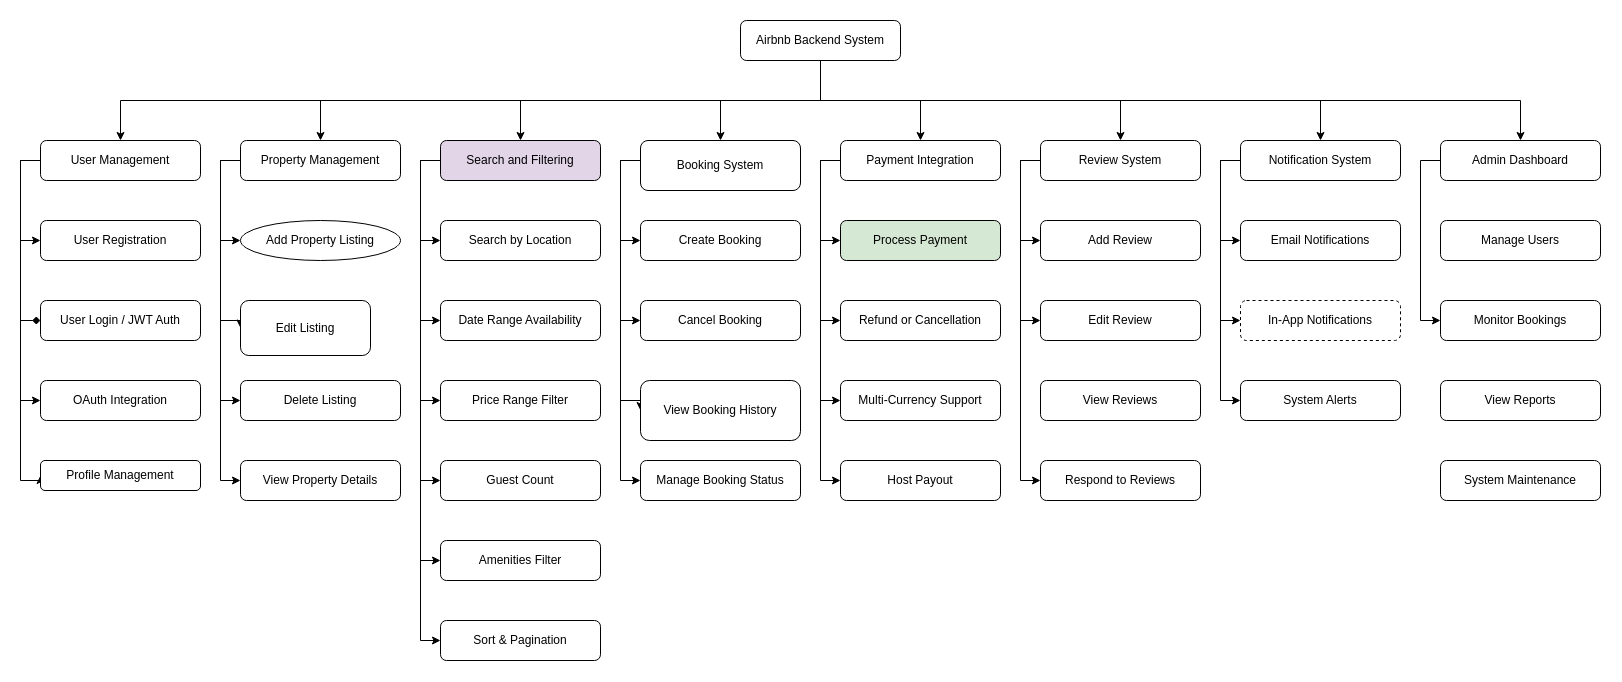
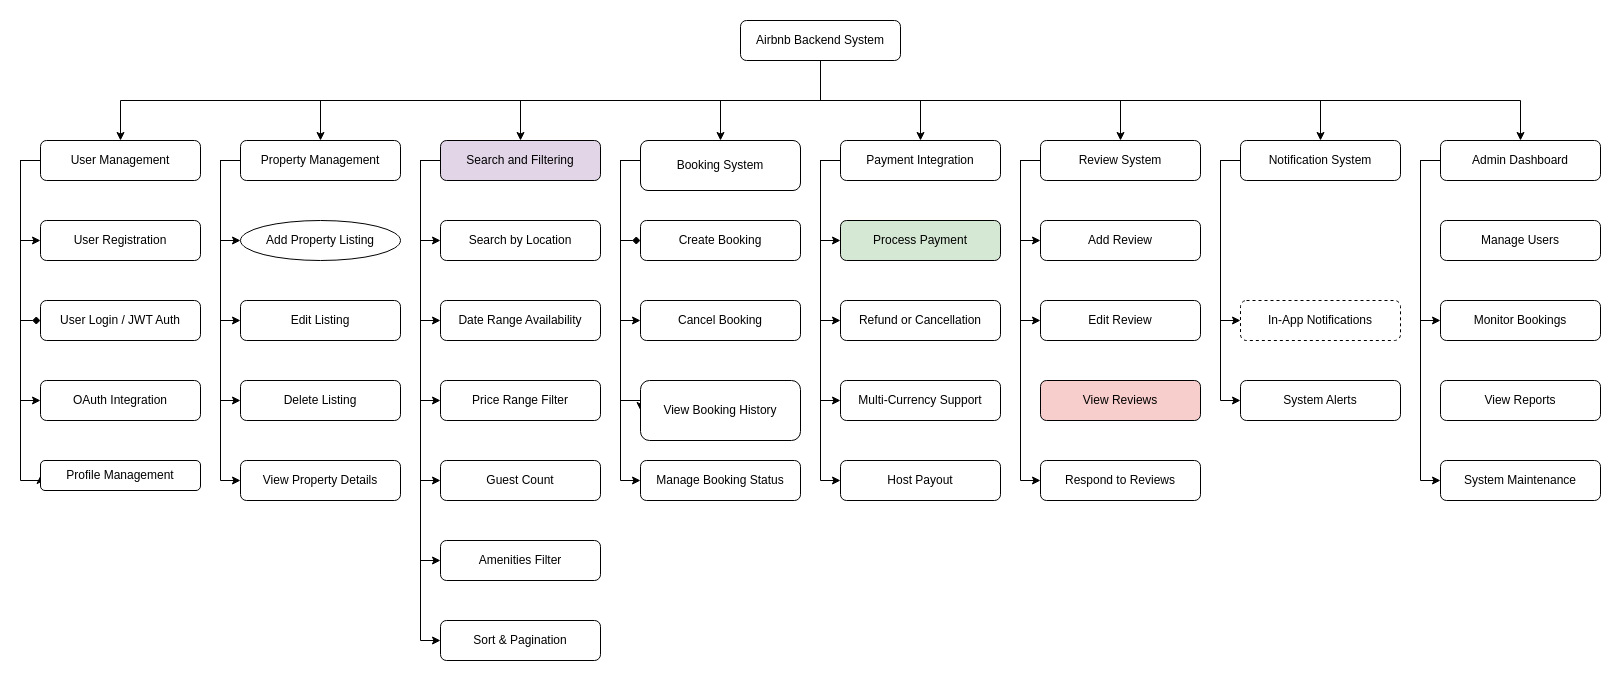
  <mxCell id="0" />
  <mxCell id="1" parent="0" />
  <mxCell id="2" style="edgeStyle=orthogonalEdgeStyle;rounded=0;orthogonalLoop=1;jettySize=auto;html=1;exitX=0;exitY=0.5;exitDx=0;exitDy=0;entryX=0;entryY=0.5;entryDx=0;entryDy=0;" edge="1" parent="1" source="6" target="49"><mxGeometry relative="1" as="geometry" /></mxCell>
  <mxCell id="3" style="edgeStyle=orthogonalEdgeStyle;rounded=0;orthogonalLoop=1;jettySize=auto;html=1;entryX=0;entryY=0.5;entryDx=0;entryDy=0;endArrow=diamond;" edge="1" parent="1" source="6" target="50"><mxGeometry relative="1" as="geometry"><Array as="points"><mxPoint x="20" y="160" /><mxPoint x="20" y="320" /></Array></mxGeometry></mxCell>
  <mxCell id="4" style="edgeStyle=orthogonalEdgeStyle;rounded=0;orthogonalLoop=1;jettySize=auto;html=1;entryX=0;entryY=0.5;entryDx=0;entryDy=0;" edge="1" parent="1" source="6" target="51"><mxGeometry relative="1" as="geometry"><Array as="points"><mxPoint x="20" y="160" /><mxPoint x="20" y="400" /></Array></mxGeometry></mxCell>
  <mxCell id="5" style="edgeStyle=orthogonalEdgeStyle;rounded=0;orthogonalLoop=1;jettySize=auto;html=1;entryX=0;entryY=0.5;entryDx=0;entryDy=0;" edge="1" parent="1" source="6" target="52"><mxGeometry relative="1" as="geometry"><Array as="points"><mxPoint x="20" y="160" /><mxPoint x="20" y="480" /></Array></mxGeometry></mxCell>
  <mxCell id="6" value="User Management" style="rounded=1;whiteSpace=wrap;html=1;" vertex="1" parent="1"><mxGeometry x="40" y="140" width="160" height="40" as="geometry" /></mxCell>
  <mxCell id="7" style="edgeStyle=orthogonalEdgeStyle;rounded=0;orthogonalLoop=1;jettySize=auto;html=1;entryX=0;entryY=0.5;entryDx=0;entryDy=0;" edge="1" parent="1" source="11" target="56"><mxGeometry relative="1" as="geometry"><Array as="points"><mxPoint x="220" y="160" /><mxPoint x="220" y="240" /></Array></mxGeometry></mxCell>
  <mxCell id="8" style="edgeStyle=orthogonalEdgeStyle;rounded=0;orthogonalLoop=1;jettySize=auto;html=1;entryX=0;entryY=0.5;entryDx=0;entryDy=0;" edge="1" parent="1" source="11" target="55"><mxGeometry relative="1" as="geometry"><Array as="points"><mxPoint x="220" y="160" /><mxPoint x="220" y="320" /></Array></mxGeometry></mxCell>
  <mxCell id="9" style="edgeStyle=orthogonalEdgeStyle;rounded=0;orthogonalLoop=1;jettySize=auto;html=1;entryX=0;entryY=0.5;entryDx=0;entryDy=0;" edge="1" parent="1" source="11" target="54"><mxGeometry relative="1" as="geometry"><Array as="points"><mxPoint x="220" y="160" /><mxPoint x="220" y="400" /></Array></mxGeometry></mxCell>
  <mxCell id="10" style="edgeStyle=orthogonalEdgeStyle;rounded=0;orthogonalLoop=1;jettySize=auto;html=1;entryX=0;entryY=0.5;entryDx=0;entryDy=0;" edge="1" parent="1" source="11" target="53"><mxGeometry relative="1" as="geometry"><Array as="points"><mxPoint x="220" y="160" /><mxPoint x="220" y="480" /></Array></mxGeometry></mxCell>
  <mxCell id="11" value="Property Management" style="rounded=1;whiteSpace=wrap;html=1;" vertex="1" parent="1"><mxGeometry x="240" y="140" width="160" height="40" as="geometry" /></mxCell>
  <mxCell id="12" style="edgeStyle=orthogonalEdgeStyle;rounded=0;orthogonalLoop=1;jettySize=auto;html=1;entryX=0;entryY=0.5;entryDx=0;entryDy=0;" edge="1" parent="1" source="18" target="62"><mxGeometry relative="1" as="geometry"><Array as="points"><mxPoint x="420" y="160" /><mxPoint x="420" y="240" /></Array></mxGeometry></mxCell>
  <mxCell id="13" style="edgeStyle=orthogonalEdgeStyle;rounded=0;orthogonalLoop=1;jettySize=auto;html=1;entryX=0;entryY=0.5;entryDx=0;entryDy=0;" edge="1" parent="1" source="18" target="61"><mxGeometry relative="1" as="geometry"><Array as="points"><mxPoint x="420" y="160" /><mxPoint x="420" y="320" /></Array></mxGeometry></mxCell>
  <mxCell id="14" style="edgeStyle=orthogonalEdgeStyle;rounded=0;orthogonalLoop=1;jettySize=auto;html=1;entryX=0;entryY=0.5;entryDx=0;entryDy=0;" edge="1" parent="1" source="18" target="60"><mxGeometry relative="1" as="geometry"><Array as="points"><mxPoint x="420" y="160" /><mxPoint x="420" y="400" /></Array></mxGeometry></mxCell>
  <mxCell id="15" style="edgeStyle=orthogonalEdgeStyle;rounded=0;orthogonalLoop=1;jettySize=auto;html=1;entryX=0;entryY=0.5;entryDx=0;entryDy=0;" edge="1" parent="1" source="18" target="59"><mxGeometry relative="1" as="geometry"><Array as="points"><mxPoint x="420" y="160" /><mxPoint x="420" y="480" /></Array></mxGeometry></mxCell>
  <mxCell id="16" style="edgeStyle=orthogonalEdgeStyle;rounded=0;orthogonalLoop=1;jettySize=auto;html=1;entryX=0;entryY=0.5;entryDx=0;entryDy=0;" edge="1" parent="1" source="18" target="57"><mxGeometry relative="1" as="geometry"><Array as="points"><mxPoint x="420" y="160" /><mxPoint x="420" y="560" /></Array></mxGeometry></mxCell>
  <mxCell id="17" style="edgeStyle=orthogonalEdgeStyle;rounded=0;orthogonalLoop=1;jettySize=auto;html=1;entryX=0;entryY=0.5;entryDx=0;entryDy=0;" edge="1" parent="1" source="18" target="58"><mxGeometry relative="1" as="geometry"><Array as="points"><mxPoint x="420" y="160" /><mxPoint x="420" y="640" /></Array></mxGeometry></mxCell>
  <mxCell id="18" value="Search and Filtering" style="rounded=1;whiteSpace=wrap;html=1;fillColor=#e1d5e7;" vertex="1" parent="1"><mxGeometry x="440" y="140" width="160" height="40" as="geometry" /></mxCell>
- <mxCell id="19" style="edgeStyle=orthogonalEdgeStyle;rounded=0;orthogonalLoop=1;jettySize=auto;html=1;entryX=0;entryY=0.5;entryDx=0;entryDy=0;" edge="1" parent="1" source="23" target="66"><mxGeometry relative="1" as="geometry"><Array as="points"><mxPoint x="620" y="160" /><mxPoint x="620" y="240" /></Array></mxGeometry></mxCell>
+ <mxCell id="19" style="edgeStyle=orthogonalEdgeStyle;rounded=0;orthogonalLoop=1;jettySize=auto;html=1;entryX=0;entryY=0.5;entryDx=0;entryDy=0;endArrow=diamond;" edge="1" parent="1" source="23" target="66"><mxGeometry relative="1" as="geometry"><Array as="points"><mxPoint x="620" y="160" /><mxPoint x="620" y="240" /></Array></mxGeometry></mxCell>
  <mxCell id="20" style="edgeStyle=orthogonalEdgeStyle;rounded=0;orthogonalLoop=1;jettySize=auto;html=1;entryX=0;entryY=0.5;entryDx=0;entryDy=0;" edge="1" parent="1" source="23" target="65"><mxGeometry relative="1" as="geometry"><Array as="points"><mxPoint x="620" y="160" /><mxPoint x="620" y="320" /></Array></mxGeometry></mxCell>
  <mxCell id="21" style="edgeStyle=orthogonalEdgeStyle;rounded=0;orthogonalLoop=1;jettySize=auto;html=1;entryX=0;entryY=0.5;entryDx=0;entryDy=0;" edge="1" parent="1" source="23" target="64"><mxGeometry relative="1" as="geometry"><Array as="points"><mxPoint x="620" y="160" /><mxPoint x="620" y="400" /></Array></mxGeometry></mxCell>
  <mxCell id="22" style="edgeStyle=orthogonalEdgeStyle;rounded=0;orthogonalLoop=1;jettySize=auto;html=1;entryX=0;entryY=0.5;entryDx=0;entryDy=0;" edge="1" parent="1" source="23" target="63"><mxGeometry relative="1" as="geometry"><Array as="points"><mxPoint x="620" y="160" /><mxPoint x="620" y="480" /></Array></mxGeometry></mxCell>
  <mxCell id="23" value="Booking System" style="rounded=1;whiteSpace=wrap;html=1;" vertex="1" parent="1"><mxGeometry x="640" y="140" width="160" height="50" as="geometry" /></mxCell>
  <mxCell id="24" style="edgeStyle=orthogonalEdgeStyle;rounded=0;orthogonalLoop=1;jettySize=auto;html=1;entryX=0;entryY=0.5;entryDx=0;entryDy=0;" edge="1" parent="1" source="26" target="79"><mxGeometry relative="1" as="geometry"><Array as="points"><mxPoint x="1420" y="160" /><mxPoint x="1420" y="320" /></Array></mxGeometry></mxCell>
+ <mxCell id="25" style="edgeStyle=orthogonalEdgeStyle;rounded=0;orthogonalLoop=1;jettySize=auto;html=1;entryX=0;entryY=0.5;entryDx=0;entryDy=0;" edge="1" parent="1" source="26" target="77"><mxGeometry relative="1" as="geometry"><Array as="points"><mxPoint x="1420" y="160" /><mxPoint x="1420" y="480" /></Array></mxGeometry></mxCell>
  <mxCell id="26" value="Admin Dashboard" style="rounded=1;whiteSpace=wrap;html=1;" vertex="1" parent="1"><mxGeometry x="1440" y="140" width="160" height="40" as="geometry" /></mxCell>
- <mxCell id="27" style="edgeStyle=orthogonalEdgeStyle;rounded=0;orthogonalLoop=1;jettySize=auto;html=1;entryX=0;entryY=0.5;entryDx=0;entryDy=0;" edge="1" parent="1" source="30" target="76"><mxGeometry relative="1" as="geometry"><Array as="points"><mxPoint x="1220" y="160" /><mxPoint x="1220" y="240" /></Array></mxGeometry></mxCell>
  <mxCell id="28" style="edgeStyle=orthogonalEdgeStyle;rounded=0;orthogonalLoop=1;jettySize=auto;html=1;entryX=0;entryY=0.5;entryDx=0;entryDy=0;" edge="1" parent="1" source="30" target="75"><mxGeometry relative="1" as="geometry"><Array as="points"><mxPoint x="1220" y="160" /><mxPoint x="1220" y="320" /></Array></mxGeometry></mxCell>
  <mxCell id="29" style="edgeStyle=orthogonalEdgeStyle;rounded=0;orthogonalLoop=1;jettySize=auto;html=1;entryX=0;entryY=0.5;entryDx=0;entryDy=0;" edge="1" parent="1" source="30" target="74"><mxGeometry relative="1" as="geometry"><Array as="points"><mxPoint x="1220" y="160" /><mxPoint x="1220" y="400" /></Array></mxGeometry></mxCell>
  <mxCell id="30" value="Notification System" style="rounded=1;whiteSpace=wrap;html=1;" vertex="1" parent="1"><mxGeometry x="1240" y="140" width="160" height="40" as="geometry" /></mxCell>
  <mxCell id="31" style="edgeStyle=orthogonalEdgeStyle;rounded=0;orthogonalLoop=1;jettySize=auto;html=1;entryX=0;entryY=0.5;entryDx=0;entryDy=0;" edge="1" parent="1" source="34" target="73"><mxGeometry relative="1" as="geometry"><Array as="points"><mxPoint x="1020" y="160" /><mxPoint x="1020" y="240" /></Array></mxGeometry></mxCell>
  <mxCell id="32" style="edgeStyle=orthogonalEdgeStyle;rounded=0;orthogonalLoop=1;jettySize=auto;html=1;entryX=0;entryY=0.5;entryDx=0;entryDy=0;" edge="1" parent="1" source="34" target="72"><mxGeometry relative="1" as="geometry"><Array as="points"><mxPoint x="1020" y="160" /><mxPoint x="1020" y="320" /></Array></mxGeometry></mxCell>
  <mxCell id="33" style="edgeStyle=orthogonalEdgeStyle;rounded=0;orthogonalLoop=1;jettySize=auto;html=1;entryX=0;entryY=0.5;entryDx=0;entryDy=0;" edge="1" parent="1" source="34" target="81"><mxGeometry relative="1" as="geometry"><Array as="points"><mxPoint x="1020" y="160" /><mxPoint x="1020" y="480" /></Array></mxGeometry></mxCell>
  <mxCell id="34" value="Review System" style="rounded=1;whiteSpace=wrap;html=1;" vertex="1" parent="1"><mxGeometry x="1040" y="140" width="160" height="40" as="geometry" /></mxCell>
  <mxCell id="35" style="edgeStyle=orthogonalEdgeStyle;rounded=0;orthogonalLoop=1;jettySize=auto;html=1;entryX=0;entryY=0.5;entryDx=0;entryDy=0;" edge="1" parent="1" source="39" target="70"><mxGeometry relative="1" as="geometry"><Array as="points"><mxPoint x="820" y="160" /><mxPoint x="820" y="240" /></Array></mxGeometry></mxCell>
  <mxCell id="36" style="edgeStyle=orthogonalEdgeStyle;rounded=0;orthogonalLoop=1;jettySize=auto;html=1;entryX=0;entryY=0.5;entryDx=0;entryDy=0;" edge="1" parent="1" source="39" target="69"><mxGeometry relative="1" as="geometry"><Array as="points"><mxPoint x="820" y="160" /><mxPoint x="820" y="320" /></Array></mxGeometry></mxCell>
  <mxCell id="37" style="edgeStyle=orthogonalEdgeStyle;rounded=0;orthogonalLoop=1;jettySize=auto;html=1;entryX=0;entryY=0.5;entryDx=0;entryDy=0;" edge="1" parent="1" source="39" target="68"><mxGeometry relative="1" as="geometry"><Array as="points"><mxPoint x="820" y="160" /><mxPoint x="820" y="400" /></Array></mxGeometry></mxCell>
  <mxCell id="38" style="edgeStyle=orthogonalEdgeStyle;rounded=0;orthogonalLoop=1;jettySize=auto;html=1;entryX=0;entryY=0.5;entryDx=0;entryDy=0;" edge="1" parent="1" source="39" target="67"><mxGeometry relative="1" as="geometry"><Array as="points"><mxPoint x="820" y="160" /><mxPoint x="820" y="480" /></Array></mxGeometry></mxCell>
  <mxCell id="39" value="Payment Integration" style="rounded=1;whiteSpace=wrap;html=1;" vertex="1" parent="1"><mxGeometry x="840" y="140" width="160" height="40" as="geometry" /></mxCell>
  <mxCell id="40" style="edgeStyle=orthogonalEdgeStyle;rounded=0;orthogonalLoop=1;jettySize=auto;html=1;" edge="1" parent="1" source="48" target="6"><mxGeometry relative="1" as="geometry"><Array as="points"><mxPoint x="820" y="100" /><mxPoint x="120" y="100" /></Array></mxGeometry></mxCell>
  <mxCell id="41" style="edgeStyle=orthogonalEdgeStyle;rounded=0;orthogonalLoop=1;jettySize=auto;html=1;" edge="1" parent="1" source="48" target="11"><mxGeometry relative="1" as="geometry"><Array as="points"><mxPoint x="820" y="100" /><mxPoint x="320" y="100" /></Array></mxGeometry></mxCell>
  <mxCell id="42" style="edgeStyle=orthogonalEdgeStyle;rounded=0;orthogonalLoop=1;jettySize=auto;html=1;" edge="1" parent="1" source="48" target="18"><mxGeometry relative="1" as="geometry"><Array as="points"><mxPoint x="820" y="100" /><mxPoint x="520" y="100" /></Array></mxGeometry></mxCell>
  <mxCell id="43" style="edgeStyle=orthogonalEdgeStyle;rounded=0;orthogonalLoop=1;jettySize=auto;html=1;entryX=0.5;entryY=0;entryDx=0;entryDy=0;" edge="1" parent="1" source="48" target="23"><mxGeometry relative="1" as="geometry"><Array as="points"><mxPoint x="820" y="100" /><mxPoint x="720" y="100" /></Array></mxGeometry></mxCell>
  <mxCell id="44" style="edgeStyle=orthogonalEdgeStyle;rounded=0;orthogonalLoop=1;jettySize=auto;html=1;" edge="1" parent="1" source="48" target="26"><mxGeometry relative="1" as="geometry"><Array as="points"><mxPoint x="820" y="100" /><mxPoint x="1520" y="100" /></Array></mxGeometry></mxCell>
  <mxCell id="45" style="edgeStyle=orthogonalEdgeStyle;rounded=0;orthogonalLoop=1;jettySize=auto;html=1;" edge="1" parent="1" source="48" target="30"><mxGeometry relative="1" as="geometry"><Array as="points"><mxPoint x="820" y="100" /><mxPoint x="1320" y="100" /></Array></mxGeometry></mxCell>
  <mxCell id="46" style="edgeStyle=orthogonalEdgeStyle;rounded=0;orthogonalLoop=1;jettySize=auto;html=1;" edge="1" parent="1" source="48" target="34"><mxGeometry relative="1" as="geometry"><Array as="points"><mxPoint x="820" y="100" /><mxPoint x="1120" y="100" /></Array></mxGeometry></mxCell>
  <mxCell id="47" style="edgeStyle=orthogonalEdgeStyle;rounded=0;orthogonalLoop=1;jettySize=auto;html=1;entryX=0.5;entryY=0;entryDx=0;entryDy=0;" edge="1" parent="1" source="48" target="39"><mxGeometry relative="1" as="geometry" /></mxCell>
  <mxCell id="48" value="Airbnb Backend System" style="rounded=1;whiteSpace=wrap;html=1;" vertex="1" parent="1"><mxGeometry x="740" y="20" width="160" height="40" as="geometry" /></mxCell>
  <mxCell id="49" value="User Registration" style="rounded=1;whiteSpace=wrap;html=1;" vertex="1" parent="1"><mxGeometry x="40" y="220" width="160" height="40" as="geometry" /></mxCell>
  <mxCell id="50" value="User Login / JWT Auth" style="rounded=1;whiteSpace=wrap;html=1;" vertex="1" parent="1"><mxGeometry x="40" y="300" width="160" height="40" as="geometry" /></mxCell>
  <mxCell id="51" value="OAuth Integration" style="rounded=1;whiteSpace=wrap;html=1;" vertex="1" parent="1"><mxGeometry x="40" y="380" width="160" height="40" as="geometry" /></mxCell>
  <mxCell id="52" value="Profile Management" style="rounded=1;whiteSpace=wrap;html=1;" vertex="1" parent="1"><mxGeometry x="40" y="460" width="160" height="30" as="geometry" /></mxCell>
  <mxCell id="53" value="View Property Details" style="rounded=1;whiteSpace=wrap;html=1;" vertex="1" parent="1"><mxGeometry x="240" y="460" width="160" height="40" as="geometry" /></mxCell>
  <mxCell id="54" value="Delete Listing" style="rounded=1;whiteSpace=wrap;html=1;" vertex="1" parent="1"><mxGeometry x="240" y="380" width="160" height="40" as="geometry" /></mxCell>
- <mxCell id="55" value="Edit Listing" style="rounded=1;whiteSpace=wrap;html=1;" vertex="1" parent="1"><mxGeometry x="240" y="300" width="130" height="55" as="geometry" /></mxCell>
+ <mxCell id="55" value="Edit Listing" style="rounded=1;whiteSpace=wrap;html=1;" vertex="1" parent="1"><mxGeometry x="240" y="300" width="160" height="40" as="geometry" /></mxCell>
  <mxCell id="56" value="Add Property Listing" style="ellipse;whiteSpace=wrap;html=1;" vertex="1" parent="1"><mxGeometry x="240" y="220" width="160" height="40" as="geometry" /></mxCell>
  <mxCell id="57" value="Amenities Filter" style="rounded=1;whiteSpace=wrap;html=1;" vertex="1" parent="1"><mxGeometry x="440" y="540" width="160" height="40" as="geometry" /></mxCell>
  <mxCell id="58" value="Sort &amp;amp; Pagination" style="rounded=1;whiteSpace=wrap;html=1;" vertex="1" parent="1"><mxGeometry x="440" y="620" width="160" height="40" as="geometry" /></mxCell>
  <mxCell id="59" value="Guest Count" style="rounded=1;whiteSpace=wrap;html=1;" vertex="1" parent="1"><mxGeometry x="440" y="460" width="160" height="40" as="geometry" /></mxCell>
  <mxCell id="60" value="Price Range Filter" style="rounded=1;whiteSpace=wrap;html=1;" vertex="1" parent="1"><mxGeometry x="440" y="380" width="160" height="40" as="geometry" /></mxCell>
  <mxCell id="61" value="Date Range Availability" style="rounded=1;whiteSpace=wrap;html=1;" vertex="1" parent="1"><mxGeometry x="440" y="300" width="160" height="40" as="geometry" /></mxCell>
  <mxCell id="62" value="Search by Location" style="rounded=1;whiteSpace=wrap;html=1;" vertex="1" parent="1"><mxGeometry x="440" y="220" width="160" height="40" as="geometry" /></mxCell>
  <mxCell id="63" value="Manage Booking Status" style="rounded=1;whiteSpace=wrap;html=1;" vertex="1" parent="1"><mxGeometry x="640" y="460" width="160" height="40" as="geometry" /></mxCell>
  <mxCell id="64" value="View Booking History" style="rounded=1;whiteSpace=wrap;html=1;" vertex="1" parent="1"><mxGeometry x="640" y="380" width="160" height="60" as="geometry" /></mxCell>
  <mxCell id="65" value="Cancel Booking" style="rounded=1;whiteSpace=wrap;html=1;" vertex="1" parent="1"><mxGeometry x="640" y="300" width="160" height="40" as="geometry" /></mxCell>
  <mxCell id="66" value="Create Booking" style="rounded=1;whiteSpace=wrap;html=1;" vertex="1" parent="1"><mxGeometry x="640" y="220" width="160" height="40" as="geometry" /></mxCell>
  <mxCell id="67" value="Host Payout" style="rounded=1;whiteSpace=wrap;html=1;" vertex="1" parent="1"><mxGeometry x="840" y="460" width="160" height="40" as="geometry" /></mxCell>
  <mxCell id="68" value="Multi-Currency Support" style="rounded=1;whiteSpace=wrap;html=1;" vertex="1" parent="1"><mxGeometry x="840" y="380" width="160" height="40" as="geometry" /></mxCell>
  <mxCell id="69" value="Refund or Cancellation" style="rounded=1;whiteSpace=wrap;html=1;" vertex="1" parent="1"><mxGeometry x="840" y="300" width="160" height="40" as="geometry" /></mxCell>
  <mxCell id="70" value="Process Payment" style="rounded=1;whiteSpace=wrap;html=1;fillColor=#d5e8d4;" vertex="1" parent="1"><mxGeometry x="840" y="220" width="160" height="40" as="geometry" /></mxCell>
- <mxCell id="71" value="View Reviews" style="rounded=1;whiteSpace=wrap;html=1;" vertex="1" parent="1"><mxGeometry x="1040" y="380" width="160" height="40" as="geometry" /></mxCell>
+ <mxCell id="71" value="View Reviews" style="rounded=1;whiteSpace=wrap;html=1;fillColor=#f8cecc;" vertex="1" parent="1"><mxGeometry x="1040" y="380" width="160" height="40" as="geometry" /></mxCell>
  <mxCell id="72" value="Edit Review" style="rounded=1;whiteSpace=wrap;html=1;" vertex="1" parent="1"><mxGeometry x="1040" y="300" width="160" height="40" as="geometry" /></mxCell>
  <mxCell id="73" value="Add Review" style="rounded=1;whiteSpace=wrap;html=1;" vertex="1" parent="1"><mxGeometry x="1040" y="220" width="160" height="40" as="geometry" /></mxCell>
  <mxCell id="74" value="System Alerts" style="rounded=1;whiteSpace=wrap;html=1;" vertex="1" parent="1"><mxGeometry x="1240" y="380" width="160" height="40" as="geometry" /></mxCell>
  <mxCell id="75" value="In-App Notifications" style="rounded=1;whiteSpace=wrap;html=1;dashed=1;" vertex="1" parent="1"><mxGeometry x="1240" y="300" width="160" height="40" as="geometry" /></mxCell>
- <mxCell id="76" value="Email Notifications" style="rounded=1;whiteSpace=wrap;html=1;" vertex="1" parent="1"><mxGeometry x="1240" y="220" width="160" height="40" as="geometry" /></mxCell>
  <mxCell id="77" value="System Maintenance" style="rounded=1;whiteSpace=wrap;html=1;" vertex="1" parent="1"><mxGeometry x="1440" y="460" width="160" height="40" as="geometry" /></mxCell>
  <mxCell id="78" value="View Reports" style="rounded=1;whiteSpace=wrap;html=1;" vertex="1" parent="1"><mxGeometry x="1440" y="380" width="160" height="40" as="geometry" /></mxCell>
  <mxCell id="79" value="Monitor Bookings" style="rounded=1;whiteSpace=wrap;html=1;" vertex="1" parent="1"><mxGeometry x="1440" y="300" width="160" height="40" as="geometry" /></mxCell>
  <mxCell id="80" value="Manage Users" style="rounded=1;whiteSpace=wrap;html=1;" vertex="1" parent="1"><mxGeometry x="1440" y="220" width="160" height="40" as="geometry" /></mxCell>
  <mxCell id="81" value="Respond to Reviews" style="whiteSpace=wrap;html=1;rounded=1;" vertex="1" parent="1"><mxGeometry x="1040" y="460" width="160" height="40" as="geometry" /></mxCell>
